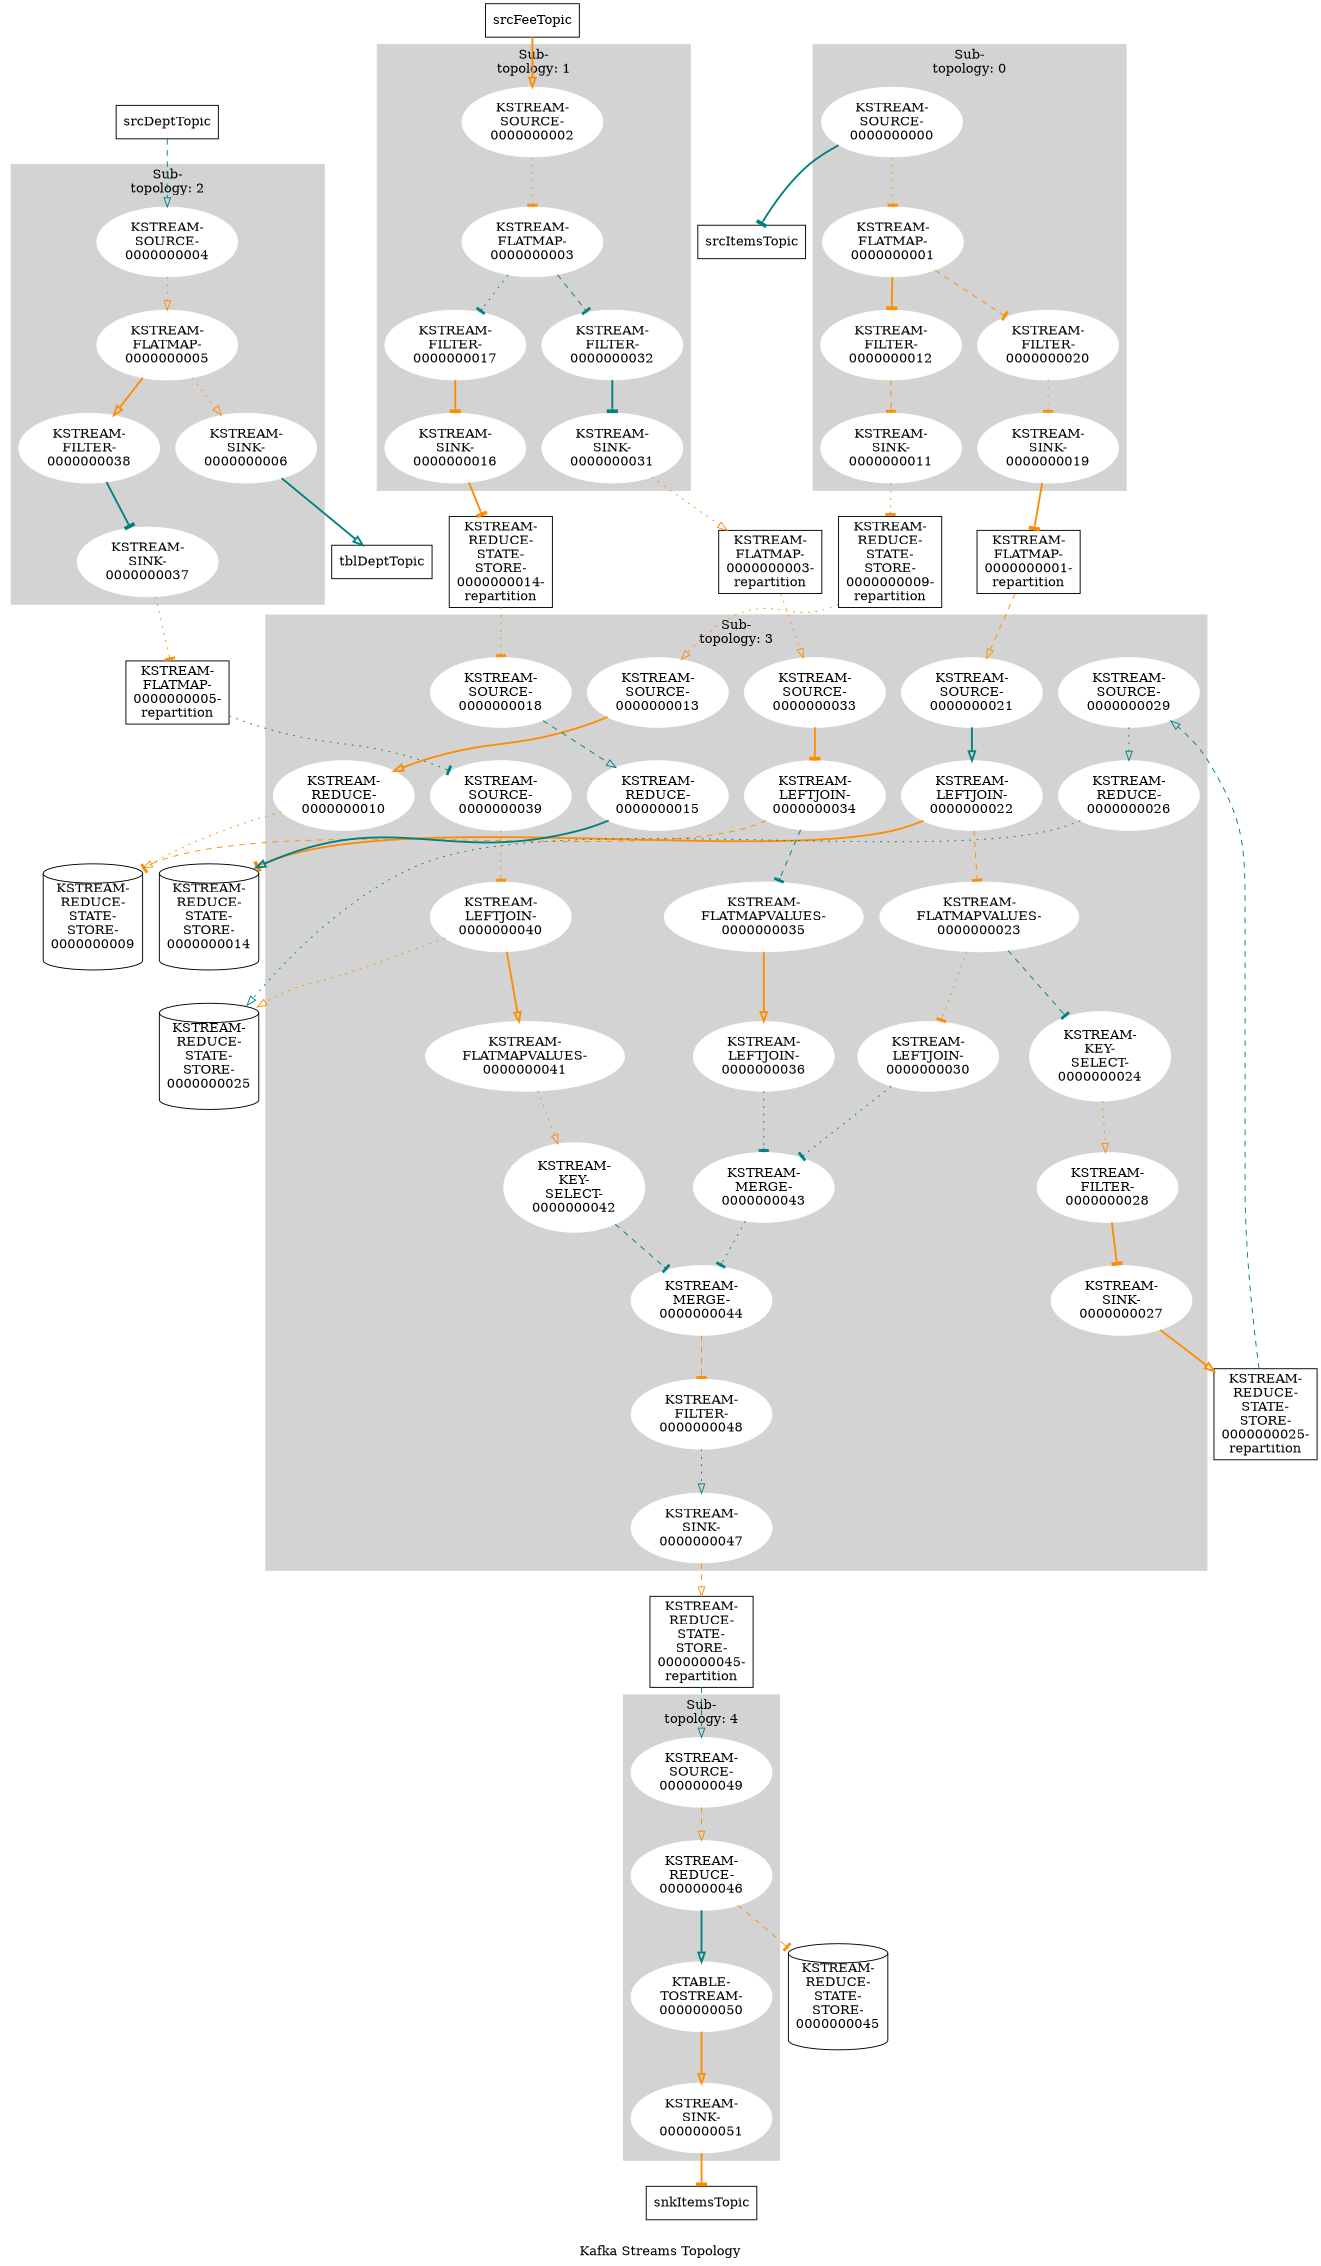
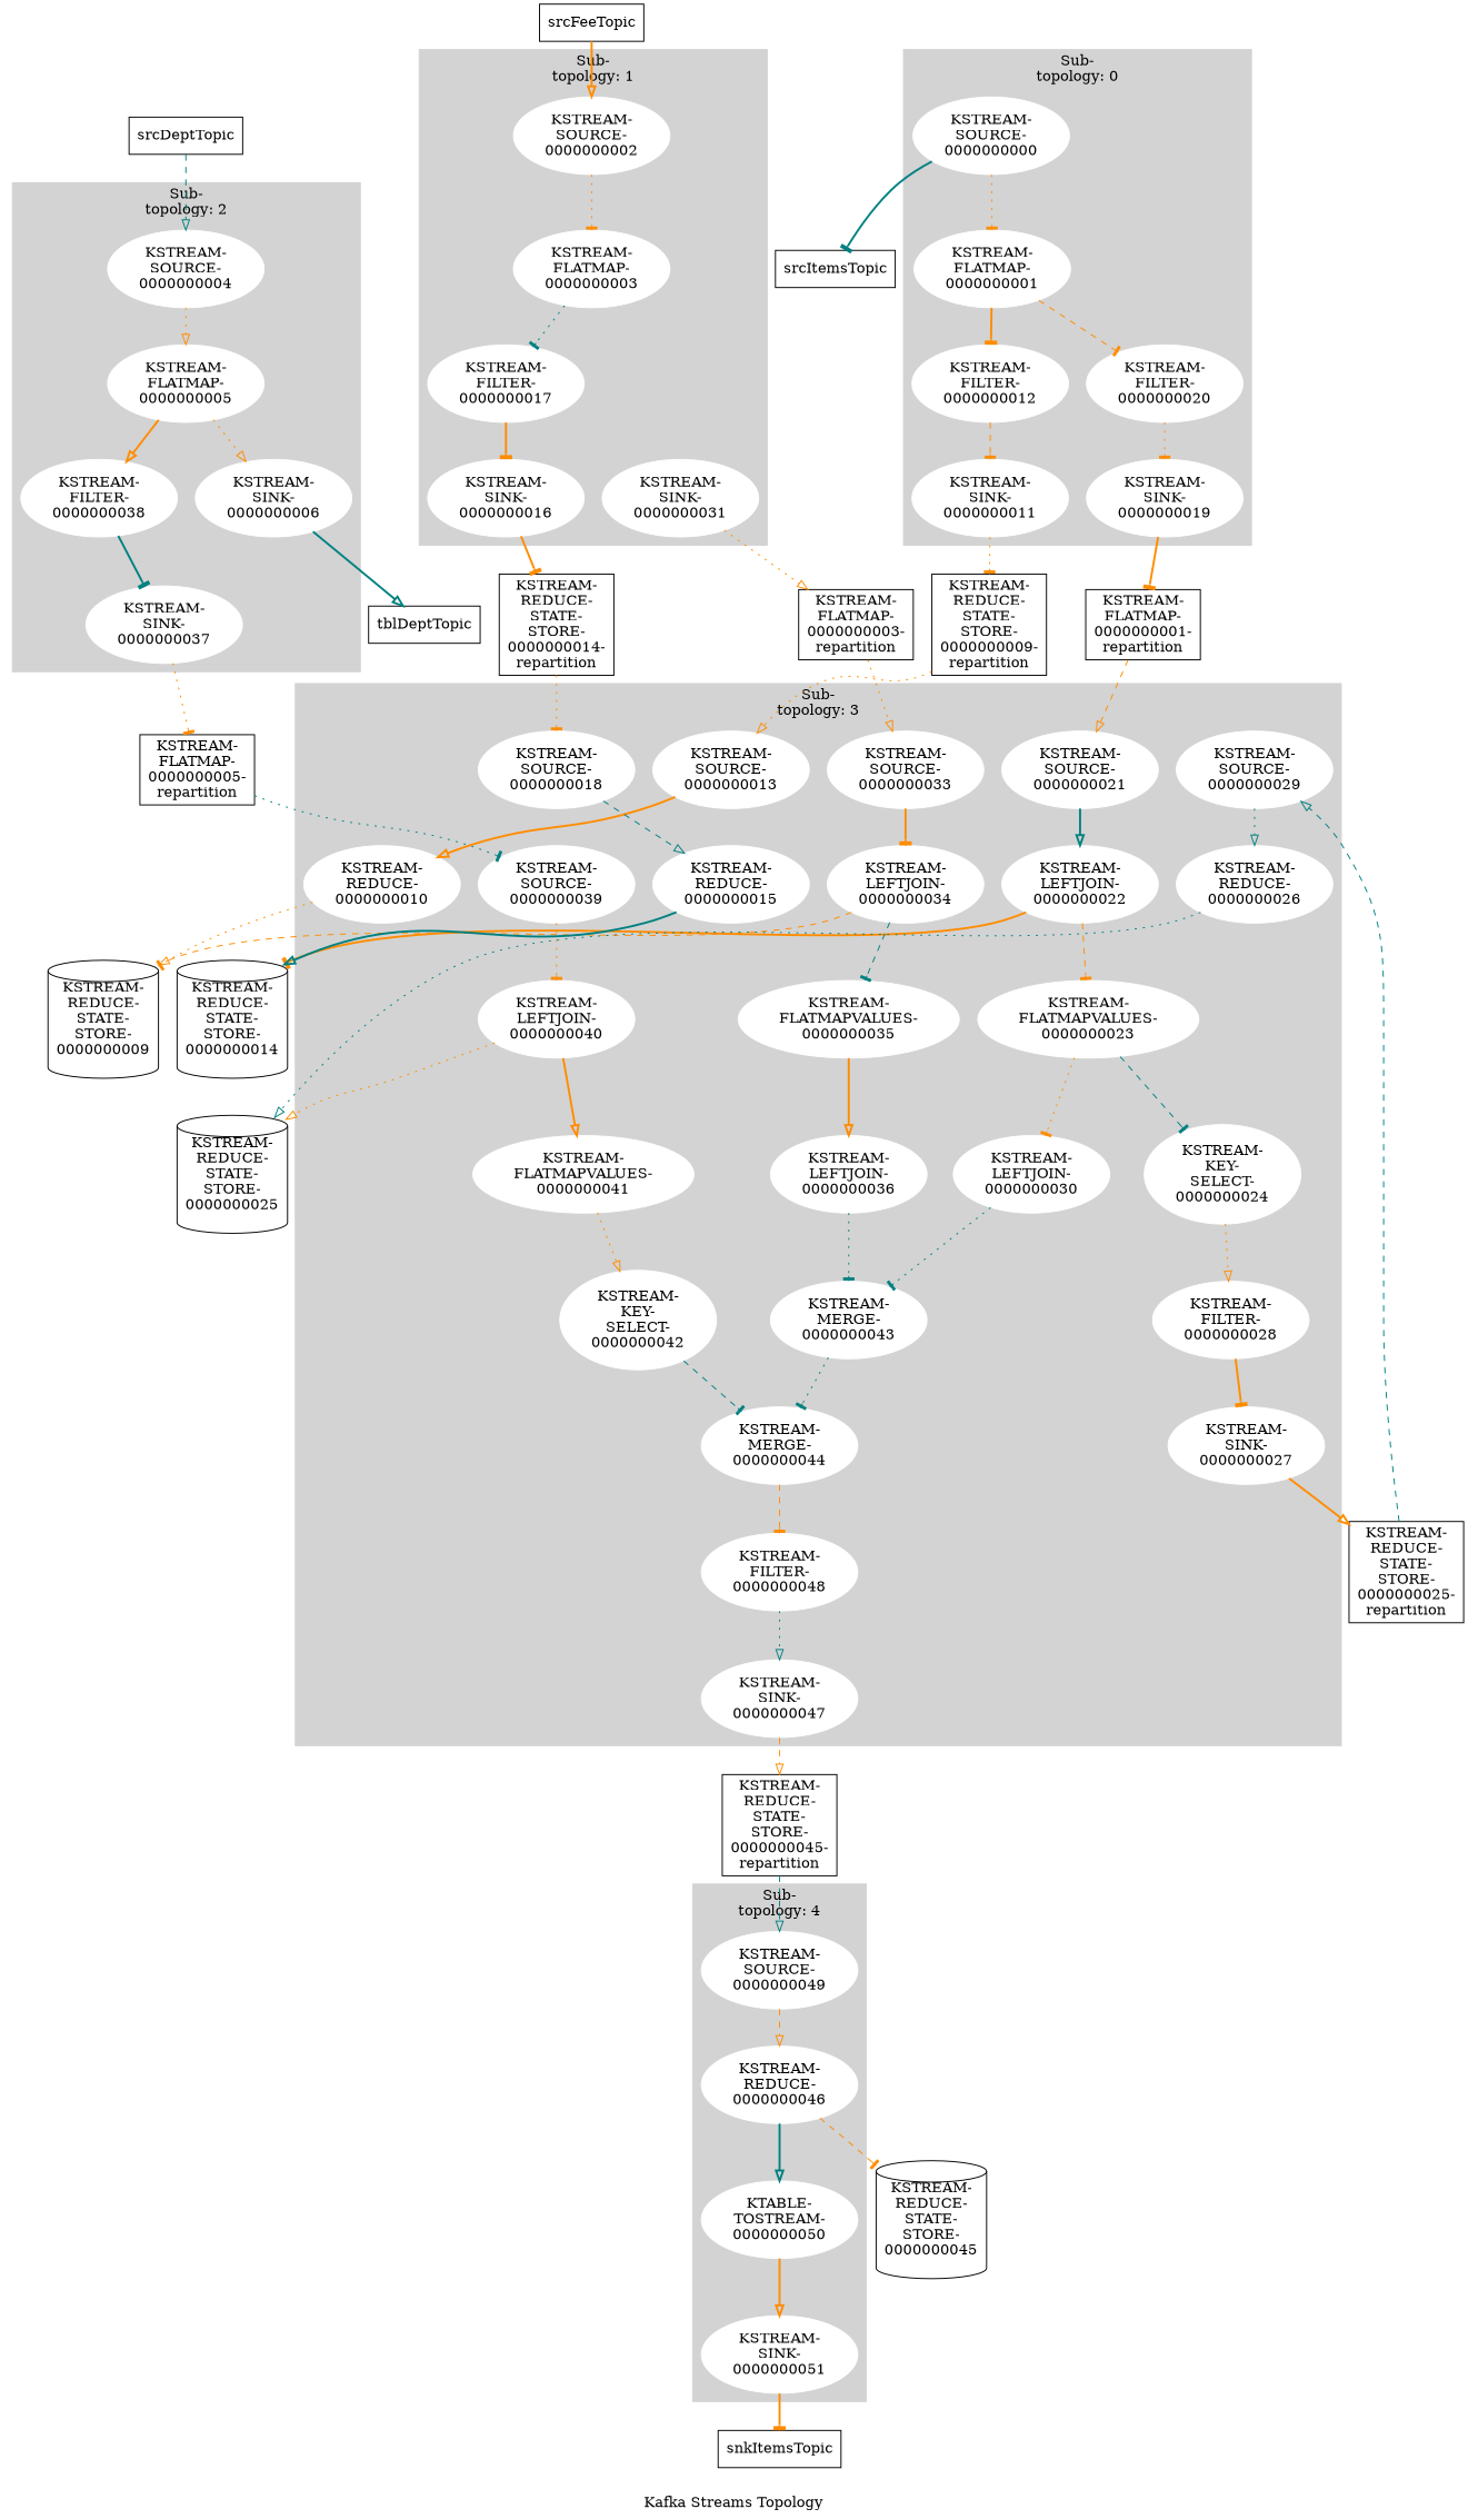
  digraph {
    fontname="DejaVu Serif"
    label="Kafka Streams Topology"
    node [color=white fontname="DejaVu Serif" style=filled]
    edge [arrowhead=tee color=darkorange fontname="DejaVu Serif" style=dotted]
    "KSTREAM-\nSOURCE-\n0000000000"
    "KSTREAM-\nFLATMAP-\n0000000001"
    "KSTREAM-\nFILTER-\n0000000012"
    "KSTREAM-\nFILTER-\n0000000020"
    "KSTREAM-\nSINK-\n0000000011"
    "KSTREAM-\nSINK-\n0000000019"
    "KSTREAM-\nSOURCE-\n0000000002"
    "KSTREAM-\nFLATMAP-\n0000000003"
    "KSTREAM-\nFILTER-\n0000000017"
-   "KSTREAM-\nFILTER-\n0000000032"
    "KSTREAM-\nSINK-\n0000000016"
    "KSTREAM-\nSINK-\n0000000031"
    "KSTREAM-\nSOURCE-\n0000000004"
    "KSTREAM-\nFLATMAP-\n0000000005"
    "KSTREAM-\nFILTER-\n0000000038"
    "KSTREAM-\nSINK-\n0000000006"
    "KSTREAM-\nSINK-\n0000000037"
    "KSTREAM-\nSOURCE-\n0000000021"
    "KSTREAM-\nLEFTJOIN-\n0000000022"
    "KSTREAM-\nFLATMAPVALUES-\n0000000023"
    "KSTREAM-\nKEY-\nSELECT-\n0000000024"
    "KSTREAM-\nLEFTJOIN-\n0000000030"
    "KSTREAM-\nFILTER-\n0000000028"
    "KSTREAM-\nMERGE-\n0000000043"
    "KSTREAM-\nSOURCE-\n0000000033"
    "KSTREAM-\nLEFTJOIN-\n0000000034"
    "KSTREAM-\nFLATMAPVALUES-\n0000000035"
    "KSTREAM-\nLEFTJOIN-\n0000000036"
    "KSTREAM-\nSOURCE-\n0000000039"
    "KSTREAM-\nLEFTJOIN-\n0000000040"
    "KSTREAM-\nFLATMAPVALUES-\n0000000041"
    "KSTREAM-\nKEY-\nSELECT-\n0000000042"
    "KSTREAM-\nMERGE-\n0000000044"
    "KSTREAM-\nFILTER-\n0000000048"
    "KSTREAM-\nSINK-\n0000000027"
    "KSTREAM-\nSINK-\n0000000047"
    "KSTREAM-\nSOURCE-\n0000000013"
    "KSTREAM-\nREDUCE-\n0000000010"
    "KSTREAM-\nSOURCE-\n0000000018"
    "KSTREAM-\nREDUCE-\n0000000015"
    "KSTREAM-\nSOURCE-\n0000000029"
    "KSTREAM-\nREDUCE-\n0000000026"
    "KSTREAM-\nSOURCE-\n0000000049"
    "KSTREAM-\nREDUCE-\n0000000046"
    "KTABLE-\nTOSTREAM-\n0000000050"
    "KSTREAM-\nSINK-\n0000000051"
    srcItemsTopic [shape=rect color="" style=""]
    "KSTREAM-\nREDUCE-\nSTATE-\nSTORE-\n0000000009-\nrepartition" [shape=rect color="" style=""]
    "KSTREAM-\nFLATMAP-\n0000000001-\nrepartition" [shape=rect color="" style=""]
    "KSTREAM-\nREDUCE-\nSTATE-\nSTORE-\n0000000014-\nrepartition" [shape=rect color="" style=""]
    "KSTREAM-\nFLATMAP-\n0000000003-\nrepartition" [shape=rect color="" style=""]
    tblDeptTopic [shape=rect color="" style=""]
    "KSTREAM-\nFLATMAP-\n0000000005-\nrepartition" [shape=rect color="" style=""]
    "KSTREAM-\nREDUCE-\nSTATE-\nSTORE-\n0000000014" [shape=cylinder color="" style=""]
    "KSTREAM-\nREDUCE-\nSTATE-\nSTORE-\n0000000009" [shape=cylinder color="" style=""]
    "KSTREAM-\nREDUCE-\nSTATE-\nSTORE-\n0000000025" [shape=cylinder color="" style=""]
    "KSTREAM-\nREDUCE-\nSTATE-\nSTORE-\n0000000025-\nrepartition" [shape=rect color="" style=""]
    "KSTREAM-\nREDUCE-\nSTATE-\nSTORE-\n0000000045-\nrepartition" [shape=rect color="" style=""]
    "KSTREAM-\nREDUCE-\nSTATE-\nSTORE-\n0000000045" [shape=cylinder color="" style=""]
    snkItemsTopic [shape=rect color="" style=""]
    srcFeeTopic [shape=rect color="" style=""]
    srcDeptTopic [shape=rect color="" style=""]
    subgraph cluster_1 {
      color=lightgrey
      label="Sub-\ntopology: 0"
      style=filled
      "KSTREAM-\nSOURCE-\n0000000000"
      "KSTREAM-\nFLATMAP-\n0000000001"
      "KSTREAM-\nFILTER-\n0000000012"
      "KSTREAM-\nFILTER-\n0000000020"
      "KSTREAM-\nSINK-\n0000000011"
      "KSTREAM-\nSINK-\n0000000019"
    }
    subgraph cluster_2 {
      color=lightgrey
      label="Sub-\ntopology: 1"
      style=filled
      "KSTREAM-\nSOURCE-\n0000000002"
      "KSTREAM-\nFLATMAP-\n0000000003"
      "KSTREAM-\nFILTER-\n0000000017"
-     "KSTREAM-\nFILTER-\n0000000032"
      "KSTREAM-\nSINK-\n0000000016"
      "KSTREAM-\nSINK-\n0000000031"
    }
    subgraph cluster_3 {
      color=lightgrey
      label="Sub-\ntopology: 2"
      style=filled
      "KSTREAM-\nSOURCE-\n0000000004"
      "KSTREAM-\nFLATMAP-\n0000000005"
      "KSTREAM-\nFILTER-\n0000000038"
      "KSTREAM-\nSINK-\n0000000006"
      "KSTREAM-\nSINK-\n0000000037"
    }
    subgraph cluster_4 {
      color=lightgrey
      label="Sub-\ntopology: 3"
      style=filled
      "KSTREAM-\nSOURCE-\n0000000021"
      "KSTREAM-\nLEFTJOIN-\n0000000022"
      "KSTREAM-\nFLATMAPVALUES-\n0000000023"
      "KSTREAM-\nKEY-\nSELECT-\n0000000024"
      "KSTREAM-\nLEFTJOIN-\n0000000030"
      "KSTREAM-\nFILTER-\n0000000028"
      "KSTREAM-\nMERGE-\n0000000043"
      "KSTREAM-\nSOURCE-\n0000000033"
      "KSTREAM-\nLEFTJOIN-\n0000000034"
      "KSTREAM-\nFLATMAPVALUES-\n0000000035"
      "KSTREAM-\nLEFTJOIN-\n0000000036"
      "KSTREAM-\nSOURCE-\n0000000039"
      "KSTREAM-\nLEFTJOIN-\n0000000040"
      "KSTREAM-\nFLATMAPVALUES-\n0000000041"
      "KSTREAM-\nKEY-\nSELECT-\n0000000042"
      "KSTREAM-\nMERGE-\n0000000044"
      "KSTREAM-\nFILTER-\n0000000048"
      "KSTREAM-\nSINK-\n0000000027"
      "KSTREAM-\nSINK-\n0000000047"
      "KSTREAM-\nSOURCE-\n0000000013"
      "KSTREAM-\nREDUCE-\n0000000010"
      "KSTREAM-\nSOURCE-\n0000000018"
      "KSTREAM-\nREDUCE-\n0000000015"
      "KSTREAM-\nSOURCE-\n0000000029"
      "KSTREAM-\nREDUCE-\n0000000026"
    }
    subgraph cluster_5 {
      color=lightgrey
      label="Sub-\ntopology: 4"
      style=filled
      "KSTREAM-\nSOURCE-\n0000000049"
      "KSTREAM-\nREDUCE-\n0000000046"
      "KTABLE-\nTOSTREAM-\n0000000050"
      "KSTREAM-\nSINK-\n0000000051"
    }
    "KSTREAM-\nSOURCE-\n0000000000" -> "KSTREAM-\nFLATMAP-\n0000000001"
    "KSTREAM-\nSOURCE-\n0000000000" -> srcItemsTopic [color=teal style=bold]
    "KSTREAM-\nFLATMAP-\n0000000001" -> "KSTREAM-\nFILTER-\n0000000012" [style=bold]
    "KSTREAM-\nFLATMAP-\n0000000001" -> "KSTREAM-\nFILTER-\n0000000020" [style=dashed]
    "KSTREAM-\nFILTER-\n0000000012" -> "KSTREAM-\nSINK-\n0000000011" [style=dashed]
    "KSTREAM-\nFILTER-\n0000000020" -> "KSTREAM-\nSINK-\n0000000019"
    "KSTREAM-\nSINK-\n0000000011" -> "KSTREAM-\nREDUCE-\nSTATE-\nSTORE-\n0000000009-\nrepartition"
    "KSTREAM-\nSINK-\n0000000019" -> "KSTREAM-\nFLATMAP-\n0000000001-\nrepartition" [style=bold]
    "KSTREAM-\nSOURCE-\n0000000002" -> "KSTREAM-\nFLATMAP-\n0000000003"
    "KSTREAM-\nFLATMAP-\n0000000003" -> "KSTREAM-\nFILTER-\n0000000017" [color=teal]
-   "KSTREAM-\nFLATMAP-\n0000000003" -> "KSTREAM-\nFILTER-\n0000000032" [color=teal style=dashed]
    "KSTREAM-\nFILTER-\n0000000017" -> "KSTREAM-\nSINK-\n0000000016" [style=bold]
-   "KSTREAM-\nFILTER-\n0000000032" -> "KSTREAM-\nSINK-\n0000000031" [color=teal style=bold]
    "KSTREAM-\nSINK-\n0000000016" -> "KSTREAM-\nREDUCE-\nSTATE-\nSTORE-\n0000000014-\nrepartition" [style=bold]
    "KSTREAM-\nSINK-\n0000000031" -> "KSTREAM-\nFLATMAP-\n0000000003-\nrepartition" [arrowhead=onormal]
    "KSTREAM-\nSOURCE-\n0000000004" -> "KSTREAM-\nFLATMAP-\n0000000005" [arrowhead=onormal]
    "KSTREAM-\nFLATMAP-\n0000000005" -> "KSTREAM-\nFILTER-\n0000000038" [arrowhead=onormal style=bold]
    "KSTREAM-\nFLATMAP-\n0000000005" -> "KSTREAM-\nSINK-\n0000000006" [arrowhead=onormal]
    "KSTREAM-\nFILTER-\n0000000038" -> "KSTREAM-\nSINK-\n0000000037" [color=teal style=bold]
    "KSTREAM-\nSINK-\n0000000006" -> tblDeptTopic [arrowhead=onormal color=teal style=bold]
    "KSTREAM-\nSINK-\n0000000037" -> "KSTREAM-\nFLATMAP-\n0000000005-\nrepartition"
    "KSTREAM-\nSOURCE-\n0000000021" -> "KSTREAM-\nLEFTJOIN-\n0000000022" [arrowhead=onormal color=teal style=bold]
    "KSTREAM-\nLEFTJOIN-\n0000000022" -> "KSTREAM-\nFLATMAPVALUES-\n0000000023" [style=dashed]
    "KSTREAM-\nLEFTJOIN-\n0000000022" -> "KSTREAM-\nREDUCE-\nSTATE-\nSTORE-\n0000000014" [style=bold]
    "KSTREAM-\nFLATMAPVALUES-\n0000000023" -> "KSTREAM-\nKEY-\nSELECT-\n0000000024" [color=teal style=dashed]
    "KSTREAM-\nFLATMAPVALUES-\n0000000023" -> "KSTREAM-\nLEFTJOIN-\n0000000030"
    "KSTREAM-\nKEY-\nSELECT-\n0000000024" -> "KSTREAM-\nFILTER-\n0000000028" [arrowhead=onormal]
    "KSTREAM-\nLEFTJOIN-\n0000000030" -> "KSTREAM-\nMERGE-\n0000000043" [color=teal]
    "KSTREAM-\nFILTER-\n0000000028" -> "KSTREAM-\nSINK-\n0000000027" [style=bold]
    "KSTREAM-\nMERGE-\n0000000043" -> "KSTREAM-\nMERGE-\n0000000044" [color=teal]
    "KSTREAM-\nSOURCE-\n0000000033" -> "KSTREAM-\nLEFTJOIN-\n0000000034" [style=bold]
    "KSTREAM-\nLEFTJOIN-\n0000000034" -> "KSTREAM-\nFLATMAPVALUES-\n0000000035" [color=teal style=dashed]
    "KSTREAM-\nLEFTJOIN-\n0000000034" -> "KSTREAM-\nREDUCE-\nSTATE-\nSTORE-\n0000000009" [arrowhead=onormal style=dashed]
    "KSTREAM-\nFLATMAPVALUES-\n0000000035" -> "KSTREAM-\nLEFTJOIN-\n0000000036" [arrowhead=onormal style=bold]
    "KSTREAM-\nLEFTJOIN-\n0000000036" -> "KSTREAM-\nMERGE-\n0000000043" [color=teal]
    "KSTREAM-\nSOURCE-\n0000000039" -> "KSTREAM-\nLEFTJOIN-\n0000000040"
    "KSTREAM-\nLEFTJOIN-\n0000000040" -> "KSTREAM-\nFLATMAPVALUES-\n0000000041" [arrowhead=onormal style=bold]
    "KSTREAM-\nLEFTJOIN-\n0000000040" -> "KSTREAM-\nREDUCE-\nSTATE-\nSTORE-\n0000000025" [arrowhead=onormal]
    "KSTREAM-\nFLATMAPVALUES-\n0000000041" -> "KSTREAM-\nKEY-\nSELECT-\n0000000042" [arrowhead=onormal]
    "KSTREAM-\nKEY-\nSELECT-\n0000000042" -> "KSTREAM-\nMERGE-\n0000000044" [color=teal style=dashed]
    "KSTREAM-\nMERGE-\n0000000044" -> "KSTREAM-\nFILTER-\n0000000048" [style=dashed]
    "KSTREAM-\nFILTER-\n0000000048" -> "KSTREAM-\nSINK-\n0000000047" [arrowhead=onormal color=teal]
    "KSTREAM-\nSINK-\n0000000027" -> "KSTREAM-\nREDUCE-\nSTATE-\nSTORE-\n0000000025-\nrepartition" [arrowhead=onormal style=bold]
    "KSTREAM-\nSINK-\n0000000047" -> "KSTREAM-\nREDUCE-\nSTATE-\nSTORE-\n0000000045-\nrepartition" [arrowhead=onormal style=dashed]
    "KSTREAM-\nSOURCE-\n0000000013" -> "KSTREAM-\nREDUCE-\n0000000010" [arrowhead=onormal style=bold]
    "KSTREAM-\nREDUCE-\n0000000010" -> "KSTREAM-\nREDUCE-\nSTATE-\nSTORE-\n0000000009"
    "KSTREAM-\nSOURCE-\n0000000018" -> "KSTREAM-\nREDUCE-\n0000000015" [arrowhead=onormal color=teal style=dashed]
    "KSTREAM-\nREDUCE-\n0000000015" -> "KSTREAM-\nREDUCE-\nSTATE-\nSTORE-\n0000000014" [arrowhead=onormal color=teal style=bold]
    "KSTREAM-\nSOURCE-\n0000000029" -> "KSTREAM-\nREDUCE-\n0000000026" [arrowhead=onormal color=teal]
    "KSTREAM-\nREDUCE-\n0000000026" -> "KSTREAM-\nREDUCE-\nSTATE-\nSTORE-\n0000000025" [arrowhead=onormal color=teal]
    "KSTREAM-\nSOURCE-\n0000000049" -> "KSTREAM-\nREDUCE-\n0000000046" [arrowhead=onormal style=dashed]
    "KSTREAM-\nREDUCE-\n0000000046" -> "KTABLE-\nTOSTREAM-\n0000000050" [arrowhead=onormal color=teal style=bold]
    "KSTREAM-\nREDUCE-\n0000000046" -> "KSTREAM-\nREDUCE-\nSTATE-\nSTORE-\n0000000045" [style=dashed]
    "KTABLE-\nTOSTREAM-\n0000000050" -> "KSTREAM-\nSINK-\n0000000051" [arrowhead=onormal style=bold]
    "KSTREAM-\nSINK-\n0000000051" -> snkItemsTopic [style=bold]
    "KSTREAM-\nREDUCE-\nSTATE-\nSTORE-\n0000000009-\nrepartition" -> "KSTREAM-\nSOURCE-\n0000000013" [arrowhead=onormal]
    "KSTREAM-\nFLATMAP-\n0000000001-\nrepartition" -> "KSTREAM-\nSOURCE-\n0000000021" [arrowhead=onormal style=dashed]
    "KSTREAM-\nREDUCE-\nSTATE-\nSTORE-\n0000000014-\nrepartition" -> "KSTREAM-\nSOURCE-\n0000000018"
    "KSTREAM-\nFLATMAP-\n0000000003-\nrepartition" -> "KSTREAM-\nSOURCE-\n0000000033" [arrowhead=onormal]
    "KSTREAM-\nFLATMAP-\n0000000005-\nrepartition" -> "KSTREAM-\nSOURCE-\n0000000039" [color=teal]
    "KSTREAM-\nREDUCE-\nSTATE-\nSTORE-\n0000000025-\nrepartition" -> "KSTREAM-\nSOURCE-\n0000000029" [arrowhead=onormal color=teal style=dashed]
    "KSTREAM-\nREDUCE-\nSTATE-\nSTORE-\n0000000045-\nrepartition" -> "KSTREAM-\nSOURCE-\n0000000049" [arrowhead=onormal color=teal style=dashed]
    srcFeeTopic -> "KSTREAM-\nSOURCE-\n0000000002" [arrowhead=onormal style=bold]
    srcDeptTopic -> "KSTREAM-\nSOURCE-\n0000000004" [arrowhead=onormal color=teal style=dashed]
  }
